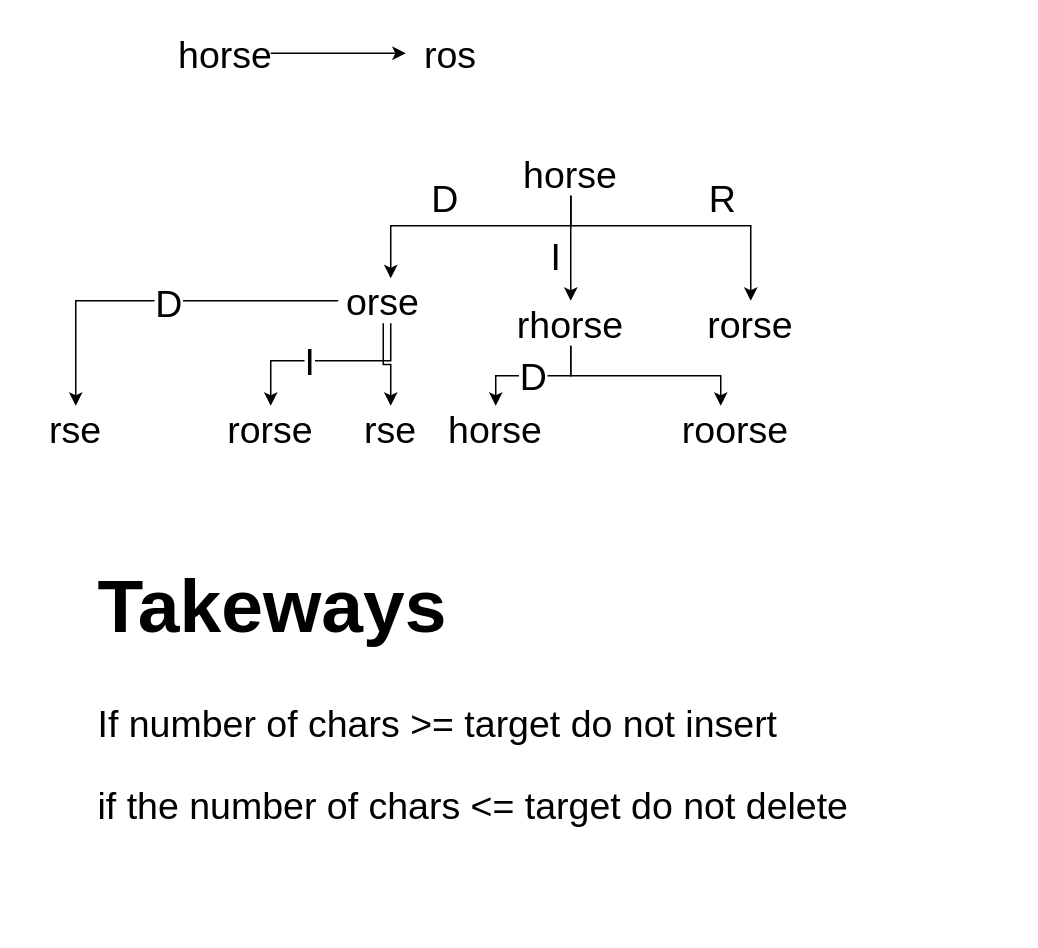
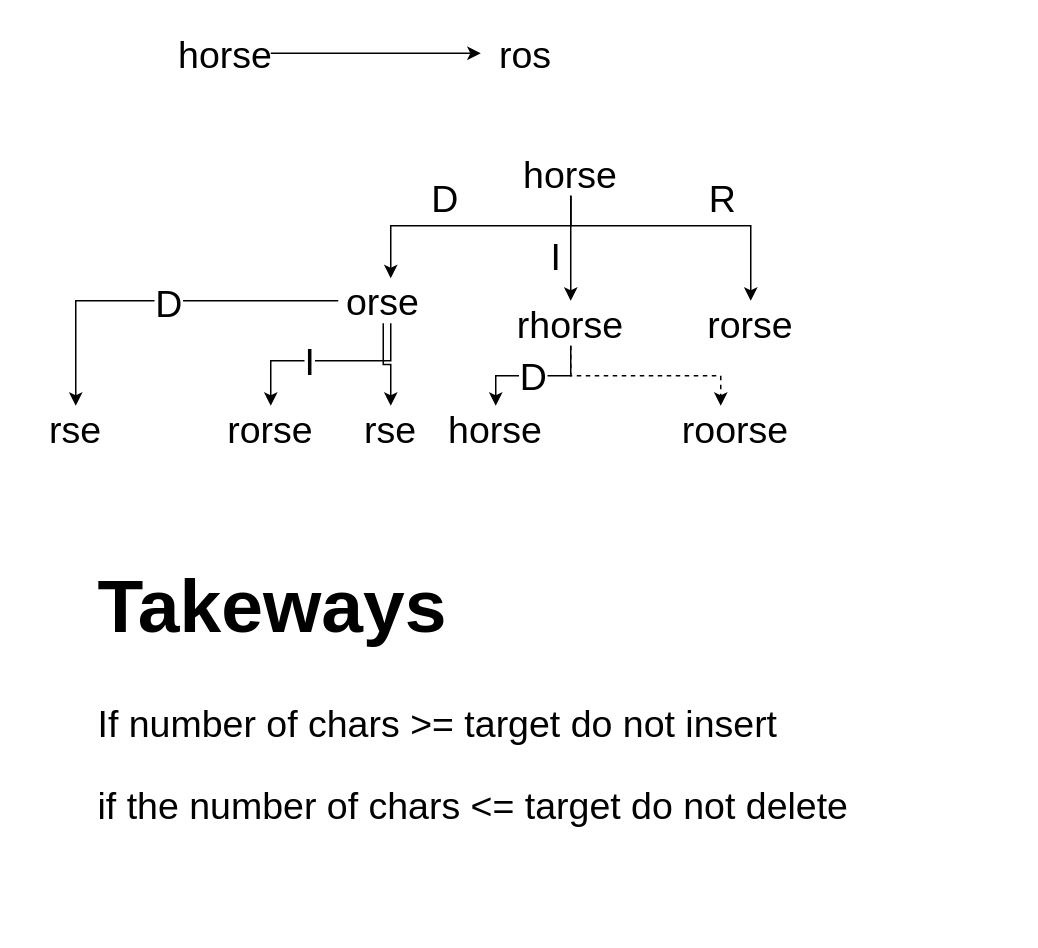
  <mxCell id="0" />
  <mxCell id="1" parent="0" />
  <mxCell id="2" style="edgeStyle=orthogonalEdgeStyle;rounded=0;orthogonalLoop=1;jettySize=auto;html=1;entryX=0;entryY=0.5;entryDx=0;entryDy=0;fontSize=25;" edge="1" parent="1" source="3" target="4"><mxGeometry relative="1" as="geometry" /></mxCell>
  <mxCell id="3" value="&lt;font style=&quot;font-size: 25px;&quot;&gt;horse&lt;/font&gt;" style="text;html=1;strokeColor=none;fillColor=none;align=center;verticalAlign=middle;whiteSpace=wrap;rounded=0;" vertex="1" parent="1"><mxGeometry x="120" y="20" width="60" height="30" as="geometry" /></mxCell>
- <mxCell id="4" value="ros" style="text;html=1;strokeColor=none;fillColor=none;align=center;verticalAlign=middle;whiteSpace=wrap;rounded=0;fontSize=25;" vertex="1" parent="1"><mxGeometry x="270" y="20" width="60" height="30" as="geometry" /></mxCell>
+ <mxCell id="4" value="ros" style="text;html=1;strokeColor=none;fillColor=none;align=center;verticalAlign=middle;whiteSpace=wrap;rounded=0;fontSize=25;" vertex="1" parent="1"><mxGeometry x="320" y="20" width="60" height="30" as="geometry" /></mxCell>
  <mxCell id="5" style="edgeStyle=orthogonalEdgeStyle;rounded=0;orthogonalLoop=1;jettySize=auto;html=1;fontSize=25;" edge="1" parent="1" source="10" target="16"><mxGeometry relative="1" as="geometry"><Array as="points"><mxPoint x="380" y="150" /><mxPoint x="260" y="150" /></Array></mxGeometry></mxCell>
  <mxCell id="6" value="D" style="edgeLabel;html=1;align=center;verticalAlign=middle;resizable=0;points=[];fontSize=25;" vertex="1" connectable="0" parent="5"><mxGeometry x="-0.339" y="4" relative="1" as="geometry"><mxPoint x="-47" y="-24" as="offset" /></mxGeometry></mxCell>
  <mxCell id="7" value="I" style="edgeStyle=orthogonalEdgeStyle;rounded=0;orthogonalLoop=1;jettySize=auto;html=1;fontSize=25;" edge="1" parent="1" source="10" target="19"><mxGeometry x="0.143" y="-10" relative="1" as="geometry"><mxPoint as="offset" /></mxGeometry></mxCell>
  <mxCell id="8" style="edgeStyle=orthogonalEdgeStyle;rounded=0;orthogonalLoop=1;jettySize=auto;html=1;entryX=0.5;entryY=0;entryDx=0;entryDy=0;fontSize=25;" edge="1" parent="1" source="10" target="20"><mxGeometry relative="1" as="geometry"><Array as="points"><mxPoint x="380" y="150" /><mxPoint x="500" y="150" /></Array></mxGeometry></mxCell>
  <mxCell id="9" value="R" style="edgeLabel;html=1;align=center;verticalAlign=middle;resizable=0;points=[];fontSize=25;" vertex="1" connectable="0" parent="8"><mxGeometry x="0.39" y="-5" relative="1" as="geometry"><mxPoint x="-12" y="-25" as="offset" /></mxGeometry></mxCell>
  <mxCell id="10" value="horse" style="text;html=1;strokeColor=none;fillColor=none;align=center;verticalAlign=middle;whiteSpace=wrap;rounded=0;fontSize=25;" vertex="1" parent="1"><mxGeometry x="350" y="100" width="60" height="30" as="geometry" /></mxCell>
  <mxCell id="11" style="edgeStyle=orthogonalEdgeStyle;rounded=0;orthogonalLoop=1;jettySize=auto;html=1;fontSize=25;" edge="1" parent="1" source="16" target="21"><mxGeometry relative="1" as="geometry" /></mxCell>
  <mxCell id="12" value="D" style="edgeLabel;html=1;align=center;verticalAlign=middle;resizable=0;points=[];fontSize=25;" vertex="1" connectable="0" parent="11"><mxGeometry x="-0.072" relative="1" as="geometry"><mxPoint as="offset" /></mxGeometry></mxCell>
  <mxCell id="13" style="edgeStyle=orthogonalEdgeStyle;rounded=0;orthogonalLoop=1;jettySize=auto;html=1;fontSize=25;" edge="1" parent="1" source="16" target="22"><mxGeometry relative="1" as="geometry"><Array as="points"><mxPoint x="260" y="240" /><mxPoint x="180" y="240" /></Array></mxGeometry></mxCell>
  <mxCell id="14" value="I" style="edgeLabel;html=1;align=center;verticalAlign=middle;resizable=0;points=[];fontSize=25;" vertex="1" connectable="0" parent="13"><mxGeometry x="0.183" y="-1" relative="1" as="geometry"><mxPoint as="offset" /></mxGeometry></mxCell>
  <mxCell id="15" style="edgeStyle=orthogonalEdgeStyle;rounded=0;orthogonalLoop=1;jettySize=auto;html=1;fontSize=25;" edge="1" parent="1" source="16" target="23"><mxGeometry relative="1" as="geometry" /></mxCell>
  <mxCell id="16" value="orse" style="text;html=1;strokeColor=none;fillColor=none;align=center;verticalAlign=middle;whiteSpace=wrap;rounded=0;fontSize=25;" vertex="1" parent="1"><mxGeometry x="225" y="185" width="60" height="30" as="geometry" /></mxCell>
  <mxCell id="17" value="D" style="edgeStyle=orthogonalEdgeStyle;rounded=0;orthogonalLoop=1;jettySize=auto;html=1;entryX=0.5;entryY=0;entryDx=0;entryDy=0;fontSize=25;" edge="1" parent="1" source="19" target="24"><mxGeometry relative="1" as="geometry" /></mxCell>
- <mxCell id="18" style="edgeStyle=orthogonalEdgeStyle;rounded=0;orthogonalLoop=1;jettySize=auto;html=1;fontSize=25;" edge="1" parent="1" source="19" target="25"><mxGeometry relative="1" as="geometry"><Array as="points"><mxPoint x="380" y="250" /><mxPoint x="480" y="250" /></Array></mxGeometry></mxCell>
+ <mxCell id="18" style="edgeStyle=orthogonalEdgeStyle;rounded=0;orthogonalLoop=1;jettySize=auto;html=1;fontSize=25;dashed=1;" edge="1" parent="1" source="19" target="25"><mxGeometry relative="1" as="geometry"><Array as="points"><mxPoint x="380" y="250" /><mxPoint x="480" y="250" /></Array></mxGeometry></mxCell>
  <mxCell id="19" value="rhorse" style="text;html=1;strokeColor=none;fillColor=none;align=center;verticalAlign=middle;whiteSpace=wrap;rounded=0;fontSize=25;" vertex="1" parent="1"><mxGeometry x="350" y="200" width="60" height="30" as="geometry" /></mxCell>
  <mxCell id="20" value="rorse" style="text;html=1;strokeColor=none;fillColor=none;align=center;verticalAlign=middle;whiteSpace=wrap;rounded=0;fontSize=25;" vertex="1" parent="1"><mxGeometry x="470" y="200" width="60" height="30" as="geometry" /></mxCell>
  <mxCell id="21" value="rse" style="text;html=1;strokeColor=none;fillColor=none;align=center;verticalAlign=middle;whiteSpace=wrap;rounded=0;fontSize=25;" vertex="1" parent="1"><mxGeometry x="20" y="270" width="60" height="30" as="geometry" /></mxCell>
  <mxCell id="22" value="rorse" style="text;html=1;strokeColor=none;fillColor=none;align=center;verticalAlign=middle;whiteSpace=wrap;rounded=0;fontSize=25;" vertex="1" parent="1"><mxGeometry x="150" y="270" width="60" height="30" as="geometry" /></mxCell>
  <mxCell id="23" value="rse" style="text;html=1;strokeColor=none;fillColor=none;align=center;verticalAlign=middle;whiteSpace=wrap;rounded=0;fontSize=25;" vertex="1" parent="1"><mxGeometry x="230" y="270" width="60" height="30" as="geometry" /></mxCell>
  <mxCell id="24" value="horse" style="text;html=1;strokeColor=none;fillColor=none;align=center;verticalAlign=middle;whiteSpace=wrap;rounded=0;fontSize=25;" vertex="1" parent="1"><mxGeometry x="300" y="270" width="60" height="30" as="geometry" /></mxCell>
  <mxCell id="25" value="roorse" style="text;html=1;strokeColor=none;fillColor=none;align=center;verticalAlign=middle;whiteSpace=wrap;rounded=0;fontSize=25;" vertex="1" parent="1"><mxGeometry x="460" y="270" width="60" height="30" as="geometry" /></mxCell>
  <mxCell id="26" value="&lt;h1&gt;Takeways&lt;/h1&gt;&lt;p&gt;If number of chars &amp;gt;= target do not insert&lt;/p&gt;&lt;p&gt;if the number of chars &amp;lt;= target do not delete&lt;/p&gt;" style="text;html=1;strokeColor=none;fillColor=none;spacing=5;spacingTop=-20;whiteSpace=wrap;overflow=hidden;rounded=0;fontSize=25;" vertex="1" parent="1"><mxGeometry x="60" y="350" width="610" height="260" as="geometry" /></mxCell>
